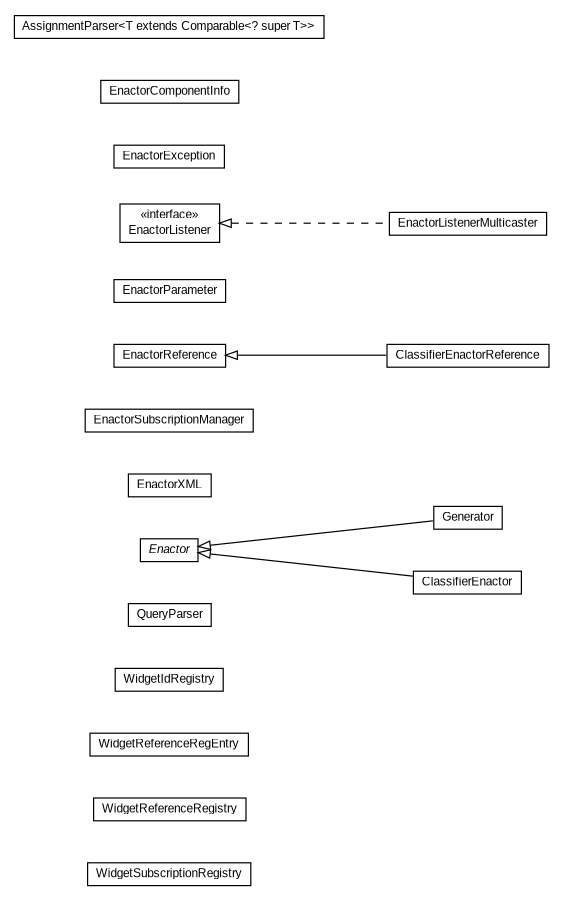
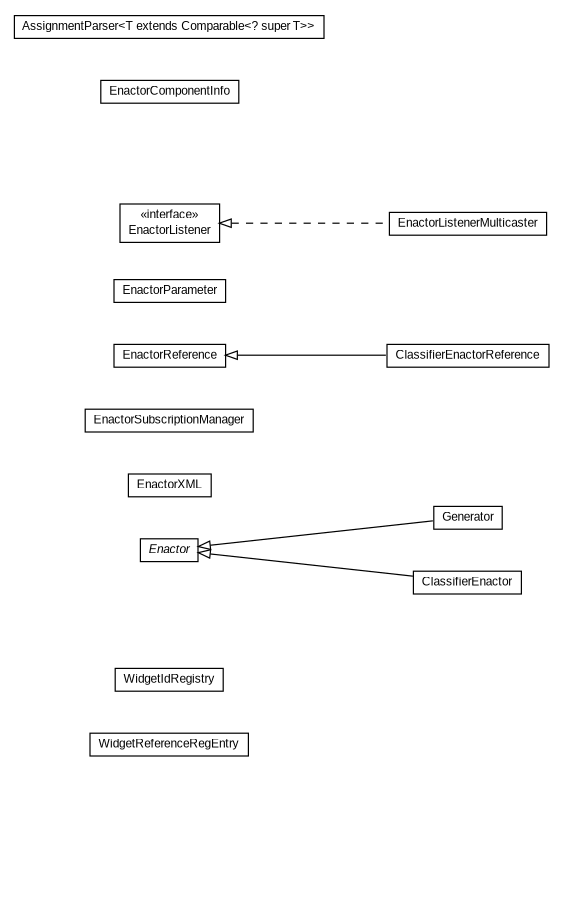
  digraph {
    nodesep=0.25
    rankdir=LR
    ranksep=0.5
    node [fontcolor=black fontname=arial fontsize=10.0 shape=plaintext]
    edge [arrowtail=empty dir=back fontname=arial fontsize=10 headport=p labelfontname=arial labelfontsize=10 tailport=p]
-   n1 [label=<<table title="context.arch.enactor.WidgetSubscriptionRegistry" border="0" cellborder="1" cellspacing="0" cellpadding="2" port="p" href="./WidgetSubscriptionRegistry.html"> 		<tr><td><table border="0" cellspacing="0" cellpadding="1"> <tr><td align="center" balign="center"> WidgetSubscriptionRegistry </td></tr> 		</table></td></tr> 		</table>>]
-   n2 [label=<<table title="context.arch.enactor.WidgetReferenceRegistry" border="0" cellborder="1" cellspacing="0" cellpadding="2" port="p" href="./WidgetReferenceRegistry.html"> 		<tr><td><table border="0" cellspacing="0" cellpadding="1"> <tr><td align="center" balign="center"> WidgetReferenceRegistry </td></tr> 		</table></td></tr> 		</table>>]
    n3 [label=<<table title="context.arch.enactor.WidgetReferenceRegistry.WidgetReferenceRegEntry" border="0" cellborder="1" cellspacing="0" cellpadding="2" port="p" href="./WidgetReferenceRegistry.WidgetReferenceRegEntry.html"> 		<tr><td><table border="0" cellspacing="0" cellpadding="1"> <tr><td align="center" balign="center"> WidgetReferenceRegEntry </td></tr> 		</table></td></tr> 		</table>>]
    n4 [label=<<table title="context.arch.enactor.WidgetIdRegistry" border="0" cellborder="1" cellspacing="0" cellpadding="2" port="p" href="./WidgetIdRegistry.html"> 		<tr><td><table border="0" cellspacing="0" cellpadding="1"> <tr><td align="center" balign="center"> WidgetIdRegistry </td></tr> 		</table></td></tr> 		</table>>]
-   n5 [label=<<table title="context.arch.enactor.QueryParser" border="0" cellborder="1" cellspacing="0" cellpadding="2" port="p" href="./QueryParser.html"> 		<tr><td><table border="0" cellspacing="0" cellpadding="1"> <tr><td align="center" balign="center"> QueryParser </td></tr> 		</table></td></tr> 		</table>>]
    n6 [label=<<table title="context.arch.enactor.Generator" border="0" cellborder="1" cellspacing="0" cellpadding="2" port="p" href="./Generator.html"> 		<tr><td><table border="0" cellspacing="0" cellpadding="1"> <tr><td align="center" balign="center"> Generator </td></tr> 		</table></td></tr> 		</table>>]
    n7 [label=<<table title="context.arch.enactor.EnactorXML" border="0" cellborder="1" cellspacing="0" cellpadding="2" port="p" href="./EnactorXML.html"> 		<tr><td><table border="0" cellspacing="0" cellpadding="1"> <tr><td align="center" balign="center"> EnactorXML </td></tr> 		</table></td></tr> 		</table>>]
    n8 [label=<<table title="context.arch.enactor.EnactorSubscriptionManager" border="0" cellborder="1" cellspacing="0" cellpadding="2" port="p" href="./EnactorSubscriptionManager.html"> 		<tr><td><table border="0" cellspacing="0" cellpadding="1"> <tr><td align="center" balign="center"> EnactorSubscriptionManager </td></tr> 		</table></td></tr> 		</table>>]
    n9 [label=<<table title="context.arch.enactor.EnactorReference" border="0" cellborder="1" cellspacing="0" cellpadding="2" port="p" href="./EnactorReference.html"> 		<tr><td><table border="0" cellspacing="0" cellpadding="1"> <tr><td align="center" balign="center"> EnactorReference </td></tr> 		</table></td></tr> 		</table>>]
    n10 [label=<<table title="context.arch.enactor.ClassifierEnactorReference" border="0" cellborder="1" cellspacing="0" cellpadding="2" port="p" href="./ClassifierEnactorReference.html"> 		<tr><td><table border="0" cellspacing="0" cellpadding="1"> <tr><td align="center" balign="center"> ClassifierEnactorReference </td></tr> 		</table></td></tr> 		</table>>]
    n11 [label=<<table title="context.arch.enactor.EnactorParameter" border="0" cellborder="1" cellspacing="0" cellpadding="2" port="p" href="./EnactorParameter.html"> 		<tr><td><table border="0" cellspacing="0" cellpadding="1"> <tr><td align="center" balign="center"> EnactorParameter </td></tr> 		</table></td></tr> 		</table>>]
    n12 [label=<<table title="context.arch.enactor.EnactorListenerMulticaster" border="0" cellborder="1" cellspacing="0" cellpadding="2" port="p" href="./EnactorListenerMulticaster.html"> 		<tr><td><table border="0" cellspacing="0" cellpadding="1"> <tr><td align="center" balign="center"> EnactorListenerMulticaster </td></tr> 		</table></td></tr> 		</table>>]
    n13 [label=<<table title="context.arch.enactor.EnactorListener" border="0" cellborder="1" cellspacing="0" cellpadding="2" port="p" href="./EnactorListener.html"> 		<tr><td><table border="0" cellspacing="0" cellpadding="1"> <tr><td align="center" balign="center"> &#171;interface&#187; </td></tr> <tr><td align="center" balign="center"> EnactorListener </td></tr> 		</table></td></tr> 		</table>>]
-   n14 [label=<<table title="context.arch.enactor.EnactorException" border="0" cellborder="1" cellspacing="0" cellpadding="2" port="p" href="./EnactorException.html"> 		<tr><td><table border="0" cellspacing="0" cellpadding="1"> <tr><td align="center" balign="center"> EnactorException </td></tr> 		</table></td></tr> 		</table>>]
    n15 [label=<<table title="context.arch.enactor.EnactorComponentInfo" border="0" cellborder="1" cellspacing="0" cellpadding="2" port="p" href="./EnactorComponentInfo.html"> 		<tr><td><table border="0" cellspacing="0" cellpadding="1"> <tr><td align="center" balign="center"> EnactorComponentInfo </td></tr> 		</table></td></tr> 		</table>>]
    n16 [label=<<table title="context.arch.enactor.Enactor" border="0" cellborder="1" cellspacing="0" cellpadding="2" port="p" href="./Enactor.html"> 		<tr><td><table border="0" cellspacing="0" cellpadding="1"> <tr><td align="center" balign="center"><font face="arial italic"> Enactor </font></td></tr> 		</table></td></tr> 		</table>>]
    n17 [label=<<table title="context.arch.enactor.ClassifierEnactor" border="0" cellborder="1" cellspacing="0" cellpadding="2" port="p" href="./ClassifierEnactor.html"> 		<tr><td><table border="0" cellspacing="0" cellpadding="1"> <tr><td align="center" balign="center"> ClassifierEnactor </td></tr> 		</table></td></tr> 		</table>>]
    n18 [label=<<table title="context.arch.enactor.AssignmentParser" border="0" cellborder="1" cellspacing="0" cellpadding="2" port="p" href="./AssignmentParser.html"> 		<tr><td><table border="0" cellspacing="0" cellpadding="1"> <tr><td align="center" balign="center"> AssignmentParser&lt;T extends Comparable&lt;? super T&gt;&gt; </td></tr> 		</table></td></tr> 		</table>>]
    n9 -> n10
    n13 -> n12 [style=dashed]
    n16 -> n6
    n16 -> n17
  }
